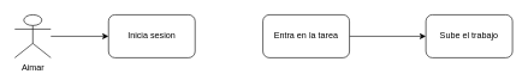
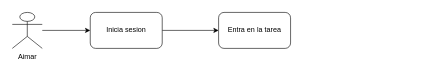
  <mxCell id="0" />
  <mxCell id="1" parent="0" />
  <mxCell id="2" style="edgeStyle=orthogonalEdgeStyle;rounded=0;orthogonalLoop=1;jettySize=auto;html=1;entryX=0;entryY=0.5;entryDx=0;entryDy=0;" edge="1" parent="1" source="3" target="5"><mxGeometry relative="1" as="geometry" /></mxCell>
  <mxCell id="3" value="Aimar" style="shape=umlActor;verticalLabelPosition=bottom;verticalAlign=top;html=1;outlineConnect=0;" vertex="1" parent="1"><mxGeometry x="20" y="20" width="50" height="60" as="geometry" /></mxCell>
+ <mxCell id="4" style="edgeStyle=orthogonalEdgeStyle;rounded=0;orthogonalLoop=1;jettySize=auto;html=1;entryX=0;entryY=0.5;entryDx=0;entryDy=0;" edge="1" parent="1" source="5" target="7"><mxGeometry relative="1" as="geometry" /></mxCell>
  <mxCell id="5" value="Inicia sesion" style="rounded=1;whiteSpace=wrap;html=1;" vertex="1" parent="1"><mxGeometry x="150" y="20" width="120" height="60" as="geometry" /></mxCell>
- <mxCell id="6" style="edgeStyle=orthogonalEdgeStyle;rounded=0;orthogonalLoop=1;jettySize=auto;html=1;" edge="1" parent="1" source="7" target="8"><mxGeometry relative="1" as="geometry" /></mxCell>
  <mxCell id="7" value="Entra en la tarea" style="rounded=1;whiteSpace=wrap;html=1;" vertex="1" parent="1"><mxGeometry x="364" y="20" width="120" height="60" as="geometry" /></mxCell>
- <mxCell id="8" value="Sube el trabajo" style="rounded=1;whiteSpace=wrap;html=1;" vertex="1" parent="1"><mxGeometry x="590" y="20" width="120" height="60" as="geometry" /></mxCell>
